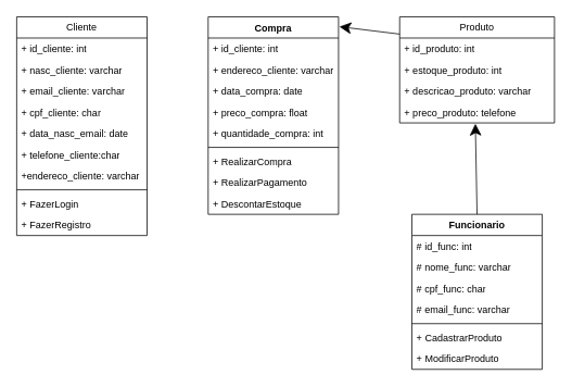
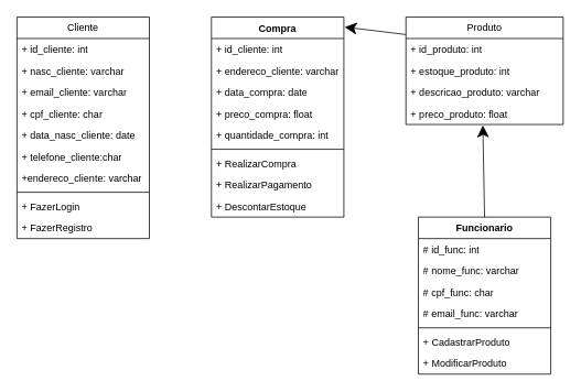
  <mxCell id="0" />
  <mxCell id="1" parent="0" />
  <mxCell id="2" value="Cliente" style="swimlane;fontStyle=0;childLayout=stackLayout;horizontal=1;startSize=26;fillColor=none;horizontalStack=0;resizeParent=1;resizeParentMax=0;resizeLast=0;collapsible=1;marginBottom=0;whiteSpace=wrap;html=1;" parent="1" vertex="1"><mxGeometry x="20" y="20" width="160" height="268" as="geometry" /></mxCell>
  <mxCell id="3" value="+ id_cliente: int" style="text;strokeColor=none;fillColor=none;align=left;verticalAlign=top;spacingLeft=4;spacingRight=4;overflow=hidden;rotatable=0;points=[[0,0.5],[1,0.5]];portConstraint=eastwest;whiteSpace=wrap;html=1;" parent="2" vertex="1"><mxGeometry y="26" width="160" height="26" as="geometry" /></mxCell>
  <mxCell id="4" value="+ nasc_cliente: varchar" style="text;strokeColor=none;fillColor=none;align=left;verticalAlign=top;spacingLeft=4;spacingRight=4;overflow=hidden;rotatable=0;points=[[0,0.5],[1,0.5]];portConstraint=eastwest;whiteSpace=wrap;html=1;" parent="2" vertex="1"><mxGeometry y="52" width="160" height="26" as="geometry" /></mxCell>
  <mxCell id="5" value="+ email_cliente: varchar" style="text;strokeColor=none;fillColor=none;align=left;verticalAlign=top;spacingLeft=4;spacingRight=4;overflow=hidden;rotatable=0;points=[[0,0.5],[1,0.5]];portConstraint=eastwest;whiteSpace=wrap;html=1;" parent="2" vertex="1"><mxGeometry y="78" width="160" height="26" as="geometry" /></mxCell>
  <mxCell id="6" value="+ cpf_cliente: char" style="text;strokeColor=none;fillColor=none;align=left;verticalAlign=top;spacingLeft=4;spacingRight=4;overflow=hidden;rotatable=0;points=[[0,0.5],[1,0.5]];portConstraint=eastwest;whiteSpace=wrap;html=1;" parent="2" vertex="1"><mxGeometry y="104" width="160" height="26" as="geometry" /></mxCell>
- <mxCell id="7" value="+ data_nasc_email: date" style="text;strokeColor=none;fillColor=none;align=left;verticalAlign=top;spacingLeft=4;spacingRight=4;overflow=hidden;rotatable=0;points=[[0,0.5],[1,0.5]];portConstraint=eastwest;whiteSpace=wrap;html=1;" parent="2" vertex="1"><mxGeometry y="130" width="160" height="26" as="geometry" /></mxCell>
+ <mxCell id="7" value="+ data_nasc_cliente: date" style="text;strokeColor=none;fillColor=none;align=left;verticalAlign=top;spacingLeft=4;spacingRight=4;overflow=hidden;rotatable=0;points=[[0,0.5],[1,0.5]];portConstraint=eastwest;whiteSpace=wrap;html=1;" parent="2" vertex="1"><mxGeometry y="130" width="160" height="26" as="geometry" /></mxCell>
  <mxCell id="8" value="+ telefone_cliente:char" style="text;strokeColor=none;fillColor=none;align=left;verticalAlign=top;spacingLeft=4;spacingRight=4;overflow=hidden;rotatable=0;points=[[0,0.5],[1,0.5]];portConstraint=eastwest;whiteSpace=wrap;html=1;" parent="2" vertex="1"><mxGeometry y="156" width="160" height="26" as="geometry" /></mxCell>
  <mxCell id="9" value="+endereco_cliente: varchar" style="text;strokeColor=none;fillColor=none;align=left;verticalAlign=top;spacingLeft=4;spacingRight=4;overflow=hidden;rotatable=0;points=[[0,0.5],[1,0.5]];portConstraint=eastwest;whiteSpace=wrap;html=1;" parent="2" vertex="1"><mxGeometry y="182" width="160" height="26" as="geometry" /></mxCell>
  <mxCell id="10" value="" style="line;strokeWidth=1;fillColor=none;align=left;verticalAlign=middle;spacingTop=-1;spacingLeft=3;spacingRight=3;rotatable=0;labelPosition=right;points=[];portConstraint=eastwest;strokeColor=inherit;" parent="2" vertex="1"><mxGeometry y="208" width="160" height="8" as="geometry" /></mxCell>
  <mxCell id="11" value="+ FazerLogin" style="text;strokeColor=none;fillColor=none;align=left;verticalAlign=top;spacingLeft=4;spacingRight=4;overflow=hidden;rotatable=0;points=[[0,0.5],[1,0.5]];portConstraint=eastwest;whiteSpace=wrap;html=1;" parent="2" vertex="1"><mxGeometry y="216" width="160" height="26" as="geometry" /></mxCell>
  <mxCell id="12" value="+ FazerRegistro" style="text;strokeColor=none;fillColor=none;align=left;verticalAlign=top;spacingLeft=4;spacingRight=4;overflow=hidden;rotatable=0;points=[[0,0.5],[1,0.5]];portConstraint=eastwest;whiteSpace=wrap;html=1;" parent="2" vertex="1"><mxGeometry y="242" width="160" height="26" as="geometry" /></mxCell>
  <mxCell id="13" value="Compra" style="swimlane;fontStyle=1;align=center;verticalAlign=top;childLayout=stackLayout;horizontal=1;startSize=26;horizontalStack=0;resizeParent=1;resizeParentMax=0;resizeLast=0;collapsible=1;marginBottom=0;whiteSpace=wrap;html=1;" parent="1" vertex="1"><mxGeometry x="255" y="20" width="160" height="242" as="geometry" /></mxCell>
  <mxCell id="14" value="+ id_cliente: int" style="text;strokeColor=none;fillColor=none;align=left;verticalAlign=top;spacingLeft=4;spacingRight=4;overflow=hidden;rotatable=0;points=[[0,0.5],[1,0.5]];portConstraint=eastwest;whiteSpace=wrap;html=1;" parent="13" vertex="1"><mxGeometry y="26" width="160" height="26" as="geometry" /></mxCell>
  <mxCell id="15" value="+ endereco_cliente: varchar" style="text;strokeColor=none;fillColor=none;align=left;verticalAlign=top;spacingLeft=4;spacingRight=4;overflow=hidden;rotatable=0;points=[[0,0.5],[1,0.5]];portConstraint=eastwest;whiteSpace=wrap;html=1;" parent="13" vertex="1"><mxGeometry y="52" width="160" height="26" as="geometry" /></mxCell>
  <mxCell id="16" value="+ data_compra: date" style="text;strokeColor=none;fillColor=none;align=left;verticalAlign=top;spacingLeft=4;spacingRight=4;overflow=hidden;rotatable=0;points=[[0,0.5],[1,0.5]];portConstraint=eastwest;whiteSpace=wrap;html=1;" parent="13" vertex="1"><mxGeometry y="78" width="160" height="26" as="geometry" /></mxCell>
  <mxCell id="17" value="+ preco_compra: float" style="text;strokeColor=none;fillColor=none;align=left;verticalAlign=top;spacingLeft=4;spacingRight=4;overflow=hidden;rotatable=0;points=[[0,0.5],[1,0.5]];portConstraint=eastwest;whiteSpace=wrap;html=1;" parent="13" vertex="1"><mxGeometry y="104" width="160" height="26" as="geometry" /></mxCell>
  <mxCell id="18" value="+ quantidade_compra: int" style="text;strokeColor=none;fillColor=none;align=left;verticalAlign=top;spacingLeft=4;spacingRight=4;overflow=hidden;rotatable=0;points=[[0,0.5],[1,0.5]];portConstraint=eastwest;whiteSpace=wrap;html=1;" parent="13" vertex="1"><mxGeometry y="130" width="160" height="26" as="geometry" /></mxCell>
  <mxCell id="19" value="" style="line;strokeWidth=1;fillColor=none;align=left;verticalAlign=middle;spacingTop=-1;spacingLeft=3;spacingRight=3;rotatable=0;labelPosition=right;points=[];portConstraint=eastwest;strokeColor=inherit;" parent="13" vertex="1"><mxGeometry y="156" width="160" height="8" as="geometry" /></mxCell>
  <mxCell id="20" value="+ RealizarCompra" style="text;strokeColor=none;fillColor=none;align=left;verticalAlign=top;spacingLeft=4;spacingRight=4;overflow=hidden;rotatable=0;points=[[0,0.5],[1,0.5]];portConstraint=eastwest;whiteSpace=wrap;html=1;" parent="13" vertex="1"><mxGeometry y="164" width="160" height="26" as="geometry" /></mxCell>
  <mxCell id="21" value="+ RealizarPagamento" style="text;strokeColor=none;fillColor=none;align=left;verticalAlign=top;spacingLeft=4;spacingRight=4;overflow=hidden;rotatable=0;points=[[0,0.5],[1,0.5]];portConstraint=eastwest;whiteSpace=wrap;html=1;" parent="13" vertex="1"><mxGeometry y="190" width="160" height="26" as="geometry" /></mxCell>
  <mxCell id="22" value="+ DescontarEstoque" style="text;strokeColor=none;fillColor=none;align=left;verticalAlign=top;spacingLeft=4;spacingRight=4;overflow=hidden;rotatable=0;points=[[0,0.5],[1,0.5]];portConstraint=eastwest;whiteSpace=wrap;html=1;" parent="13" vertex="1"><mxGeometry y="216" width="160" height="26" as="geometry" /></mxCell>
  <mxCell id="23" value="Produto" style="swimlane;fontStyle=0;childLayout=stackLayout;horizontal=1;startSize=26;fillColor=none;horizontalStack=0;resizeParent=1;resizeParentMax=0;resizeLast=0;collapsible=1;marginBottom=0;whiteSpace=wrap;html=1;" parent="1" vertex="1"><mxGeometry x="490" y="20" width="190" height="130" as="geometry" /></mxCell>
  <mxCell id="24" value="+ id_produto: int" style="text;strokeColor=none;fillColor=none;align=left;verticalAlign=top;spacingLeft=4;spacingRight=4;overflow=hidden;rotatable=0;points=[[0,0.5],[1,0.5]];portConstraint=eastwest;whiteSpace=wrap;html=1;" parent="23" vertex="1"><mxGeometry y="26" width="190" height="26" as="geometry" /></mxCell>
  <mxCell id="25" value="+ estoque_produto: int" style="text;strokeColor=none;fillColor=none;align=left;verticalAlign=top;spacingLeft=4;spacingRight=4;overflow=hidden;rotatable=0;points=[[0,0.5],[1,0.5]];portConstraint=eastwest;whiteSpace=wrap;html=1;" parent="23" vertex="1"><mxGeometry y="52" width="190" height="26" as="geometry" /></mxCell>
  <mxCell id="26" value="+ descricao_produto: varchar" style="text;strokeColor=none;fillColor=none;align=left;verticalAlign=top;spacingLeft=4;spacingRight=4;overflow=hidden;rotatable=0;points=[[0,0.5],[1,0.5]];portConstraint=eastwest;whiteSpace=wrap;html=1;" parent="23" vertex="1"><mxGeometry y="78" width="190" height="26" as="geometry" /></mxCell>
- <mxCell id="27" value="+ preco_produto: telefone" style="text;strokeColor=none;fillColor=none;align=left;verticalAlign=top;spacingLeft=4;spacingRight=4;overflow=hidden;rotatable=0;points=[[0,0.5],[1,0.5]];portConstraint=eastwest;whiteSpace=wrap;html=1;" parent="23" vertex="1"><mxGeometry y="104" width="190" height="26" as="geometry" /></mxCell>
+ <mxCell id="27" value="+ preco_produto: float" style="text;strokeColor=none;fillColor=none;align=left;verticalAlign=top;spacingLeft=4;spacingRight=4;overflow=hidden;rotatable=0;points=[[0,0.5],[1,0.5]];portConstraint=eastwest;whiteSpace=wrap;html=1;" parent="23" vertex="1"><mxGeometry y="104" width="190" height="26" as="geometry" /></mxCell>
  <mxCell id="28" value="" style="endArrow=classic;endFill=1;endSize=12;html=1;rounded=0;exitX=0;exitY=0.163;exitDx=0;exitDy=0;exitPerimeter=0;entryX=1.006;entryY=0.05;entryDx=0;entryDy=0;entryPerimeter=0;" parent="1" source="23" target="13" edge="1"><mxGeometry width="160" relative="1" as="geometry"><mxPoint x="189" y="42" as="sourcePoint" /><mxPoint x="265" y="43" as="targetPoint" /></mxGeometry></mxCell>
  <mxCell id="29" value="Funcionario" style="swimlane;fontStyle=1;align=center;verticalAlign=top;childLayout=stackLayout;horizontal=1;startSize=26;horizontalStack=0;resizeParent=1;resizeParentMax=0;resizeLast=0;collapsible=1;marginBottom=0;whiteSpace=wrap;html=1;" parent="1" vertex="1"><mxGeometry x="505" y="262" width="160" height="190" as="geometry" /></mxCell>
  <mxCell id="30" value="# id_func: int" style="text;strokeColor=none;fillColor=none;align=left;verticalAlign=top;spacingLeft=4;spacingRight=4;overflow=hidden;rotatable=0;points=[[0,0.5],[1,0.5]];portConstraint=eastwest;whiteSpace=wrap;html=1;" parent="29" vertex="1"><mxGeometry y="26" width="160" height="26" as="geometry" /></mxCell>
  <mxCell id="31" value="# nome_func: varchar" style="text;strokeColor=none;fillColor=none;align=left;verticalAlign=top;spacingLeft=4;spacingRight=4;overflow=hidden;rotatable=0;points=[[0,0.5],[1,0.5]];portConstraint=eastwest;whiteSpace=wrap;html=1;" parent="29" vertex="1"><mxGeometry y="52" width="160" height="26" as="geometry" /></mxCell>
  <mxCell id="32" value="# cpf_func: char" style="text;strokeColor=none;fillColor=none;align=left;verticalAlign=top;spacingLeft=4;spacingRight=4;overflow=hidden;rotatable=0;points=[[0,0.5],[1,0.5]];portConstraint=eastwest;whiteSpace=wrap;html=1;" parent="29" vertex="1"><mxGeometry y="78" width="160" height="26" as="geometry" /></mxCell>
  <mxCell id="33" value="# email_func: varchar" style="text;strokeColor=none;fillColor=none;align=left;verticalAlign=top;spacingLeft=4;spacingRight=4;overflow=hidden;rotatable=0;points=[[0,0.5],[1,0.5]];portConstraint=eastwest;whiteSpace=wrap;html=1;" parent="29" vertex="1"><mxGeometry y="104" width="160" height="26" as="geometry" /></mxCell>
  <mxCell id="34" value="" style="line;strokeWidth=1;fillColor=none;align=left;verticalAlign=middle;spacingTop=-1;spacingLeft=3;spacingRight=3;rotatable=0;labelPosition=right;points=[];portConstraint=eastwest;strokeColor=inherit;" parent="29" vertex="1"><mxGeometry y="130" width="160" height="8" as="geometry" /></mxCell>
  <mxCell id="35" value="+ CadastrarProduto" style="text;strokeColor=none;fillColor=none;align=left;verticalAlign=top;spacingLeft=4;spacingRight=4;overflow=hidden;rotatable=0;points=[[0,0.5],[1,0.5]];portConstraint=eastwest;whiteSpace=wrap;html=1;" parent="29" vertex="1"><mxGeometry y="138" width="160" height="26" as="geometry" /></mxCell>
  <mxCell id="36" value="+ ModificarProduto" style="text;strokeColor=none;fillColor=none;align=left;verticalAlign=top;spacingLeft=4;spacingRight=4;overflow=hidden;rotatable=0;points=[[0,0.5],[1,0.5]];portConstraint=eastwest;whiteSpace=wrap;html=1;" parent="29" vertex="1"><mxGeometry y="164" width="160" height="26" as="geometry" /></mxCell>
  <mxCell id="37" value="" style="endArrow=classic;endFill=1;endSize=12;html=1;rounded=0;exitX=0.5;exitY=0;exitDx=0;exitDy=0;entryX=0.489;entryY=1.038;entryDx=0;entryDy=0;entryPerimeter=0;" edge="1" parent="1" source="29" target="27"><mxGeometry width="160" relative="1" as="geometry"><mxPoint x="500" y="51" as="sourcePoint" /><mxPoint x="426" y="42" as="targetPoint" /></mxGeometry></mxCell>
